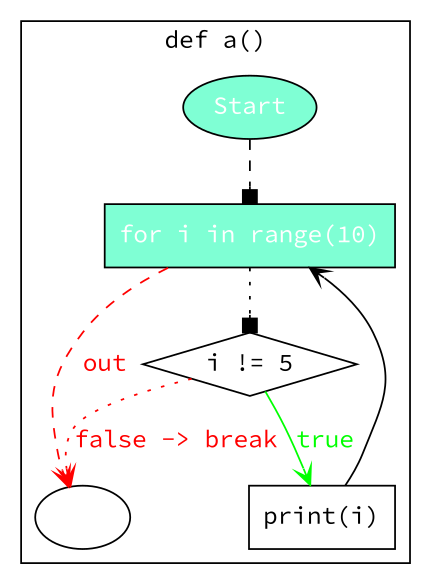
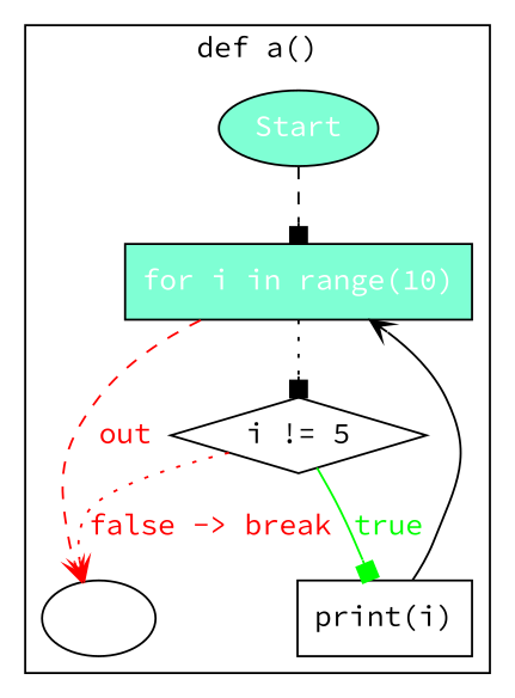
  digraph {
    bgcolor=white
    fontname="Source Code Pro"
    node [fillcolor=white fontcolor=white fontname="Source Code Pro" shape=ellipse style=filled]
    edge [style=dashed arrowhead=vee fontname="Source Code Pro"]
    n1 [fillcolor=aquamarine label=Start type=START]
    n2 [fillcolor=aquamarine label="for i in range(10)" shape=rect type=LOOP]
    n3 [fontcolor=black label="i != 5" shape=diamond type=CONDITIONS]
    n4 [label=End type=END]
    n5 [fontcolor=black label="print(i)\n" shape=rect type=STATEMENT]
    subgraph cluster_1 {
      label="def a()"
      n1
      n2
      n3
      n4
      n5
    }
    n1 -> n2 [source="@current_to_next" arrowhead=box]
    n2 -> n3 [source="@loop_to_next" style=dotted arrowhead=box]
    n2 -> n4 [color=red fontcolor=red label=out source="@end_loop_to_end"]
    n3 -> n4 [color=red fontcolor=red label="false -> break" source="@break_to_end_node" style=dotted]
-   n3 -> n5 [color=green fontcolor=green label=true source="@if_to_next_node" style=solid]
+   n3 -> n5 [color=green fontcolor=green label=true source="@if_to_next_node" style=solid arrowhead=box]
    n5 -> n2 [source="@prev_node_of_else_to_loop" style=solid]
  }
